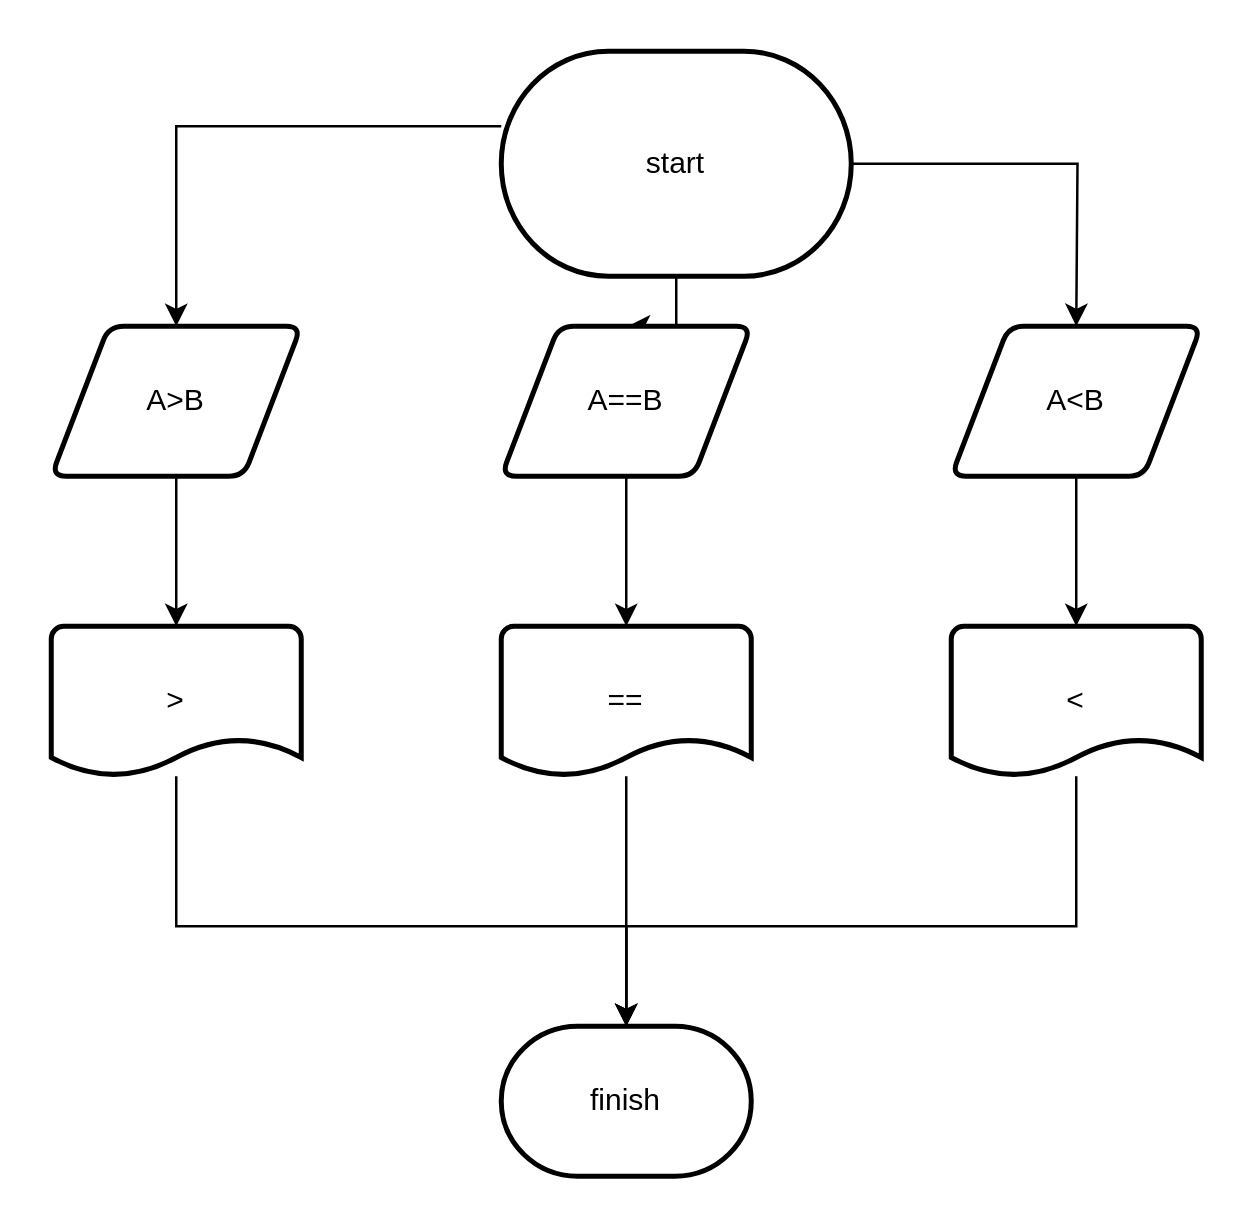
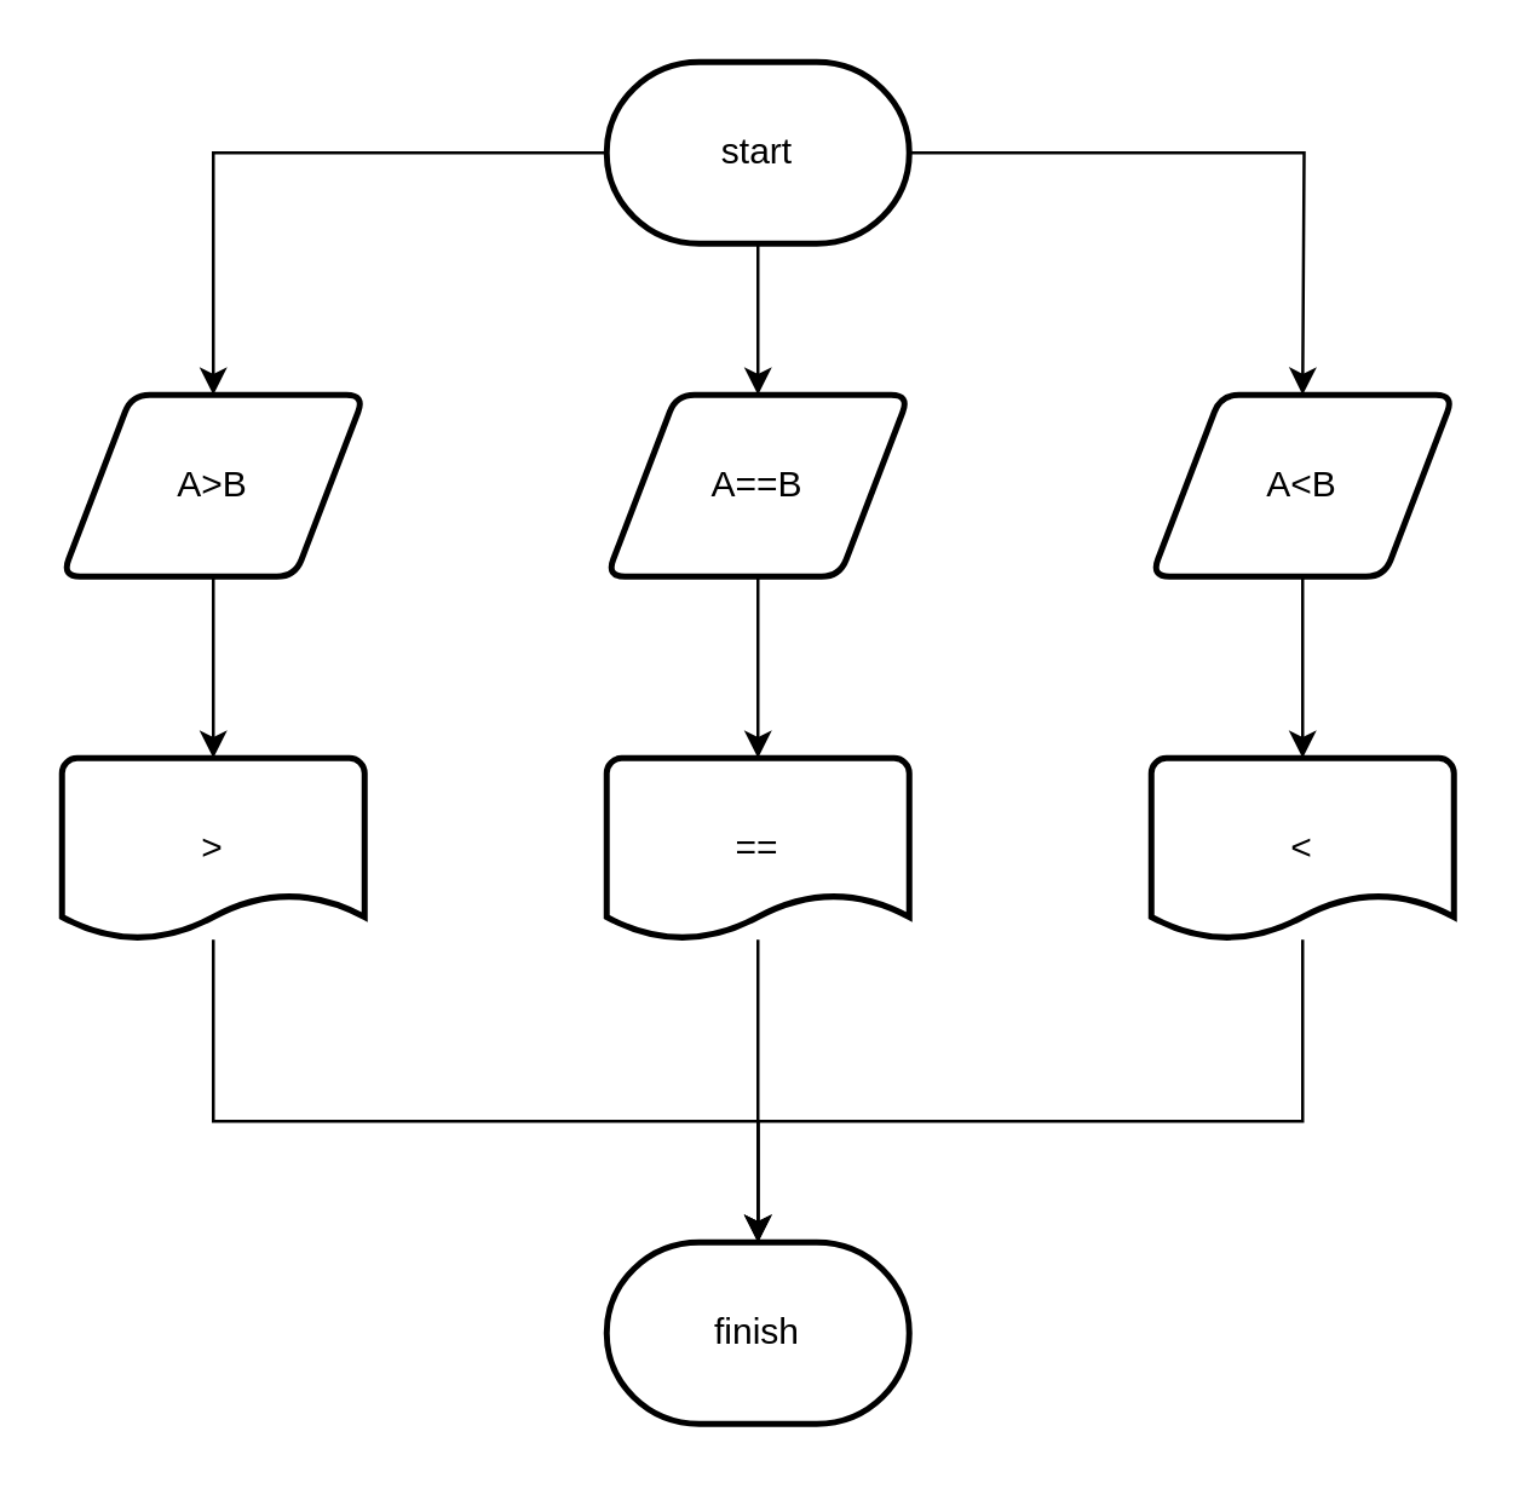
  <mxCell id="0" />
  <mxCell id="1" parent="0" />
  <mxCell id="2" style="edgeStyle=orthogonalEdgeStyle;rounded=0;orthogonalLoop=1;jettySize=auto;html=1;" edge="1" parent="1" source="5"><mxGeometry relative="1" as="geometry"><mxPoint x="70" y="130" as="targetPoint" /><Array as="points"><mxPoint x="70" y="50" /></Array></mxGeometry></mxCell>
  <mxCell id="3" style="edgeStyle=orthogonalEdgeStyle;rounded=0;orthogonalLoop=1;jettySize=auto;html=1;" edge="1" parent="1" source="5"><mxGeometry relative="1" as="geometry"><mxPoint x="430" y="130" as="targetPoint" /></mxGeometry></mxCell>
  <mxCell id="4" style="edgeStyle=orthogonalEdgeStyle;rounded=0;orthogonalLoop=1;jettySize=auto;html=1;" edge="1" parent="1" source="5"><mxGeometry relative="1" as="geometry"><mxPoint x="250" y="130" as="targetPoint" /></mxGeometry></mxCell>
- <mxCell id="5" value="start" style="strokeWidth=2;html=1;shape=mxgraph.flowchart.terminator;whiteSpace=wrap;" vertex="1" parent="1"><mxGeometry x="200" y="20" width="140" height="90" as="geometry" /></mxCell>
+ <mxCell id="5" value="start" style="strokeWidth=2;html=1;shape=mxgraph.flowchart.terminator;whiteSpace=wrap;" vertex="1" parent="1"><mxGeometry x="200" y="20" width="100" height="60" as="geometry" /></mxCell>
  <mxCell id="6" style="edgeStyle=orthogonalEdgeStyle;rounded=0;orthogonalLoop=1;jettySize=auto;html=1;" edge="1" parent="1" source="7"><mxGeometry relative="1" as="geometry"><mxPoint x="70" y="250" as="targetPoint" /></mxGeometry></mxCell>
  <mxCell id="7" value="A&amp;gt;B" style="shape=parallelogram;html=1;strokeWidth=2;perimeter=parallelogramPerimeter;whiteSpace=wrap;rounded=1;arcSize=12;size=0.23;" vertex="1" parent="1"><mxGeometry x="20" y="130" width="100" height="60" as="geometry" /></mxCell>
  <mxCell id="8" style="edgeStyle=orthogonalEdgeStyle;rounded=0;orthogonalLoop=1;jettySize=auto;html=1;" edge="1" parent="1" source="9"><mxGeometry relative="1" as="geometry"><mxPoint x="430" y="250" as="targetPoint" /></mxGeometry></mxCell>
  <mxCell id="9" value="A&amp;lt;B" style="shape=parallelogram;html=1;strokeWidth=2;perimeter=parallelogramPerimeter;whiteSpace=wrap;rounded=1;arcSize=12;size=0.23;" vertex="1" parent="1"><mxGeometry x="380" y="130" width="100" height="60" as="geometry" /></mxCell>
  <mxCell id="10" style="edgeStyle=orthogonalEdgeStyle;rounded=0;orthogonalLoop=1;jettySize=auto;html=1;" edge="1" parent="1" source="11"><mxGeometry relative="1" as="geometry"><mxPoint x="250" y="250" as="targetPoint" /></mxGeometry></mxCell>
  <mxCell id="11" value="A==B" style="shape=parallelogram;html=1;strokeWidth=2;perimeter=parallelogramPerimeter;whiteSpace=wrap;rounded=1;arcSize=12;size=0.23;" vertex="1" parent="1"><mxGeometry x="200" y="130" width="100" height="60" as="geometry" /></mxCell>
  <mxCell id="12" style="edgeStyle=orthogonalEdgeStyle;rounded=0;orthogonalLoop=1;jettySize=auto;html=1;" edge="1" parent="1" source="13"><mxGeometry relative="1" as="geometry"><mxPoint x="250" y="410" as="targetPoint" /><Array as="points"><mxPoint x="70" y="370" /></Array></mxGeometry></mxCell>
  <mxCell id="13" value="&amp;gt;" style="strokeWidth=2;html=1;shape=mxgraph.flowchart.document2;whiteSpace=wrap;size=0.25;" vertex="1" parent="1"><mxGeometry x="20" y="250" width="100" height="60" as="geometry" /></mxCell>
  <mxCell id="14" style="edgeStyle=orthogonalEdgeStyle;rounded=0;orthogonalLoop=1;jettySize=auto;html=1;entryX=0.5;entryY=0;entryDx=0;entryDy=0;entryPerimeter=0;" edge="1" parent="1" source="15" target="18"><mxGeometry relative="1" as="geometry"><mxPoint x="250" y="370" as="targetPoint" /></mxGeometry></mxCell>
  <mxCell id="15" value="==" style="strokeWidth=2;html=1;shape=mxgraph.flowchart.document2;whiteSpace=wrap;size=0.25;" vertex="1" parent="1"><mxGeometry x="200" y="250" width="100" height="60" as="geometry" /></mxCell>
  <mxCell id="16" style="edgeStyle=orthogonalEdgeStyle;rounded=0;orthogonalLoop=1;jettySize=auto;html=1;" edge="1" parent="1" source="17"><mxGeometry relative="1" as="geometry"><mxPoint x="250" y="410" as="targetPoint" /><Array as="points"><mxPoint x="430" y="370" /></Array></mxGeometry></mxCell>
  <mxCell id="17" value="&amp;lt;" style="strokeWidth=2;html=1;shape=mxgraph.flowchart.document2;whiteSpace=wrap;size=0.25;" vertex="1" parent="1"><mxGeometry x="380" y="250" width="100" height="60" as="geometry" /></mxCell>
  <mxCell id="18" value="finish" style="strokeWidth=2;html=1;shape=mxgraph.flowchart.terminator;whiteSpace=wrap;" vertex="1" parent="1"><mxGeometry x="200" y="410" width="100" height="60" as="geometry" /></mxCell>
